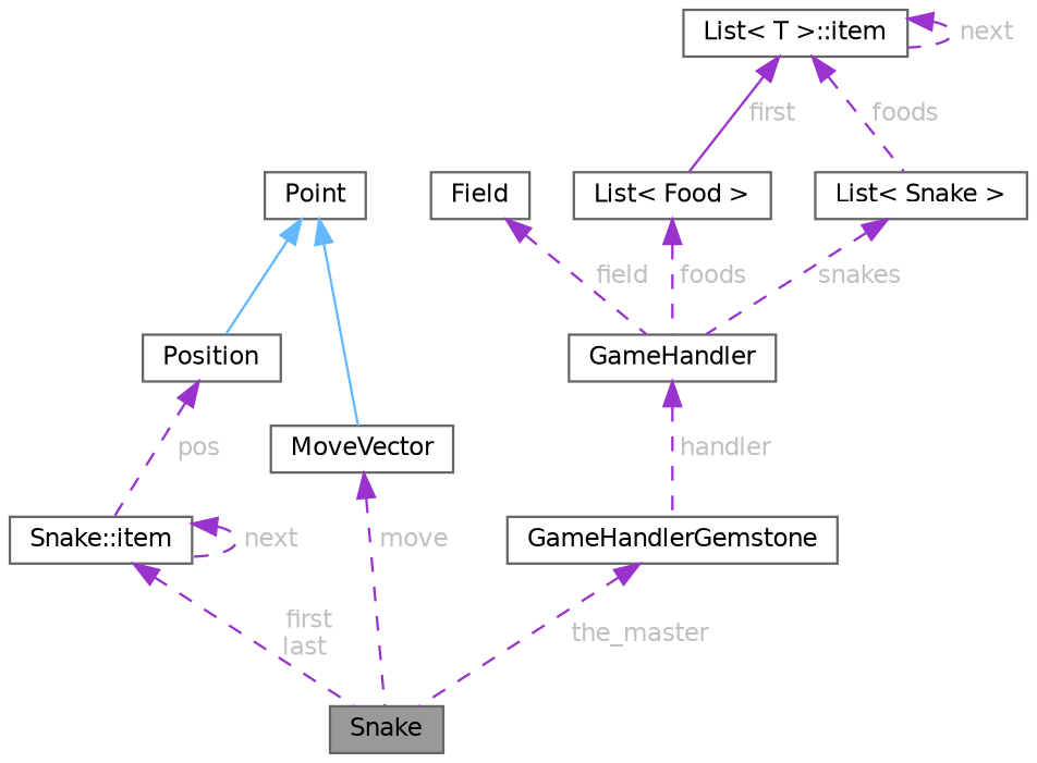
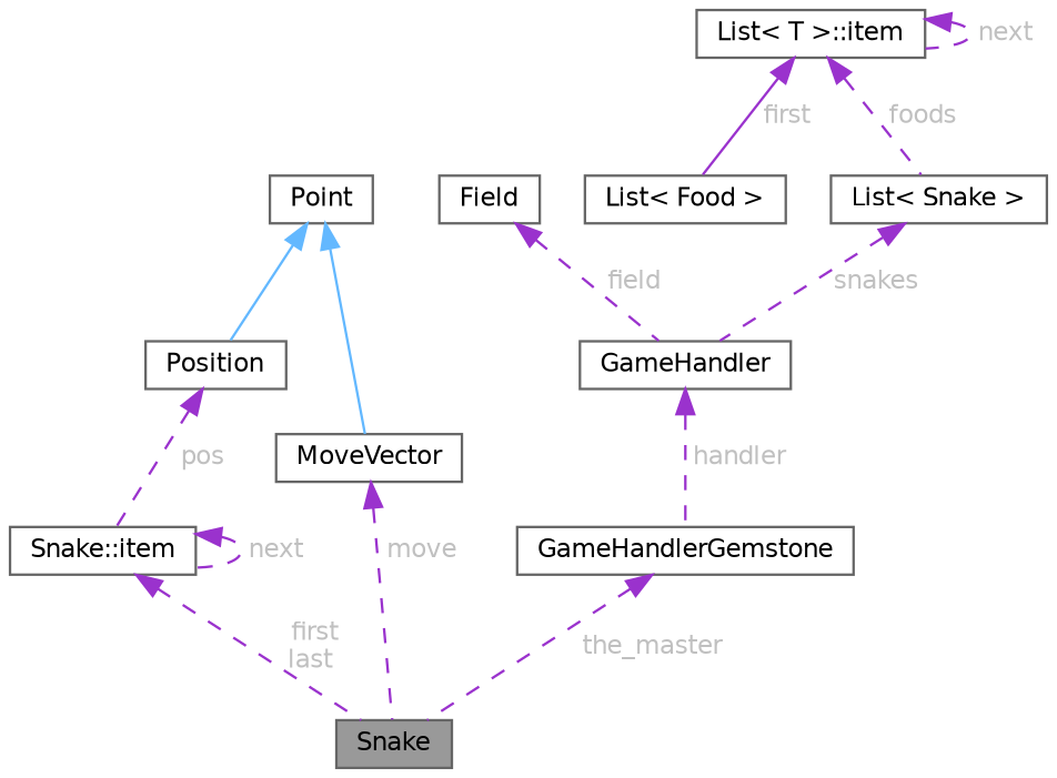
  digraph {
    node [color=gray40 fillcolor=white fontname=Helvetica fontsize=10 shape=box style=filled]
    edge [color=darkorchid3 dir=back fontcolor=grey fontname=Helvetica fontsize=10 labelfontname=Helvetica labelfontsize=10 style=dashed]
    n1 [fillcolor=grey60 fontcolor=black height=0.2 label=Snake width=0.4]
    n2 [height=0.2 label="Snake::item" width=0.4]
    n3 [height=0.2 label=Position width=0.4]
    n4 [height=0.2 label=Point width=0.4]
    n5 [height=0.2 label=MoveVector width=0.4]
    n6 [height=0.2 label=GameHandlerGemstone width=0.4]
    n7 [height=0.2 label=GameHandler width=0.4]
    n8 [height=0.2 label=Field width=0.4]
    n9 [height=0.2 label="List\< Food \>" width=0.4]
    n10 [height=0.2 label="List\< T \>::item" width=0.4]
    n11 [height=0.2 label="List\< Snake \>" width=0.4]
    n2 -> n1 [label=" first\nlast"]
    n2 -> n2 [label=" next"]
    n3 -> n2 [label=" pos"]
    n4 -> n3 [color=steelblue1 style=solid fontcolor=""]
    n4 -> n5 [color=steelblue1 style=solid fontcolor=""]
    n5 -> n1 [label=" move"]
    n6 -> n1 [label=" the_master"]
    n7 -> n6 [label=" handler"]
    n8 -> n7 [label=" field"]
-   n9 -> n7 [label=" foods"]
    n10 -> n9 [label=" first" style=solid]
    n10 -> n10 [label=" next"]
    n10 -> n11 [label=" foods"]
    n11 -> n7 [label=" snakes"]
  }
